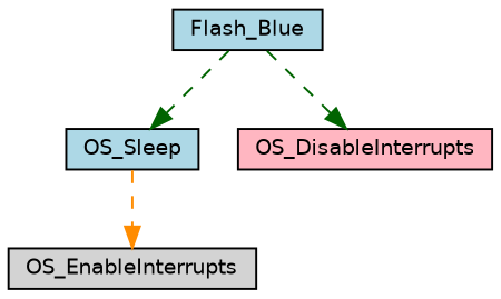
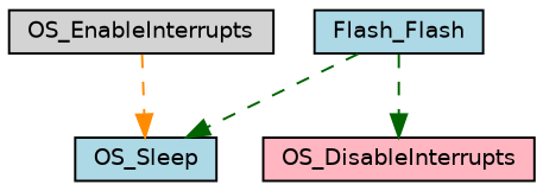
  digraph {
    rankdir=TB
    node [color=black fillcolor=lightblue fontname=Helvetica fontsize=10 shape=record style=filled]
    edge [color=darkgreen fontname=Helvetica fontsize=10 labelfontname=Helvetica labelfontsize=10 style=dashed]
-   n1 [fontcolor=black height=0.2 label=Flash_Blue width=0.4]
+   n1 [fontcolor=black height=0.2 label=Flash_Flash width=0.4]
    n2 [height=0.2 label=OS_Sleep width=0.4]
    n3 [fillcolor=lightpink height=0.2 label=OS_DisableInterrupts width=0.4]
    n4 [fillcolor=lightgrey height=0.2 label=OS_EnableInterrupts width=0.4]
    n1 -> n2
    n1 -> n3
-   n2 -> n4 [color=darkorange]
+   n4 -> n2 [color=darkorange]
  }
